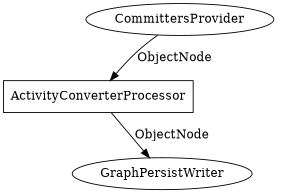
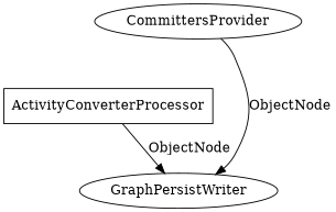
  digraph {
    n1 [label=CommittersProvider]
    n2 [label=ActivityConverterProcessor shape=box]
    GraphPersistWriter
-   n1 -> n2 [label=ObjectNode]
+   n1 -> GraphPersistWriter [label=ObjectNode]
    n2 -> GraphPersistWriter [label=ObjectNode]
  }
